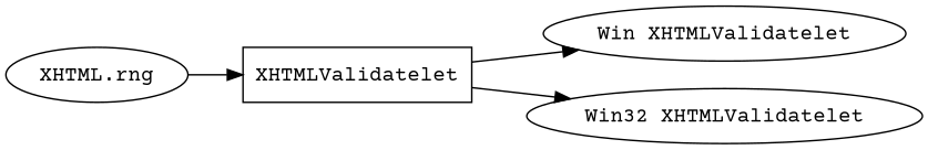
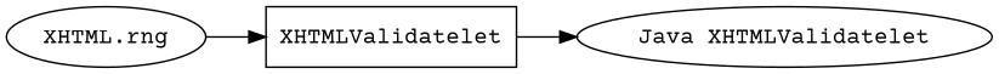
  digraph {
    fontname="Courier Prime"
    rankdir=LR
    node [fontname="Courier Prime"]
    edge [fontname="Courier Prime"]
    n1 [label=XHTMLValidatelet shape=box]
-   "Java XHTMLValidatelet" [label="Win XHTMLValidatelet"]
-   "Win32 XHTMLValidatelet"
+   "Java XHTMLValidatelet"
    "XHTML.rng"
    n1 -> "Java XHTMLValidatelet"
-   n1 -> "Win32 XHTMLValidatelet"
    "XHTML.rng" -> n1
  }
